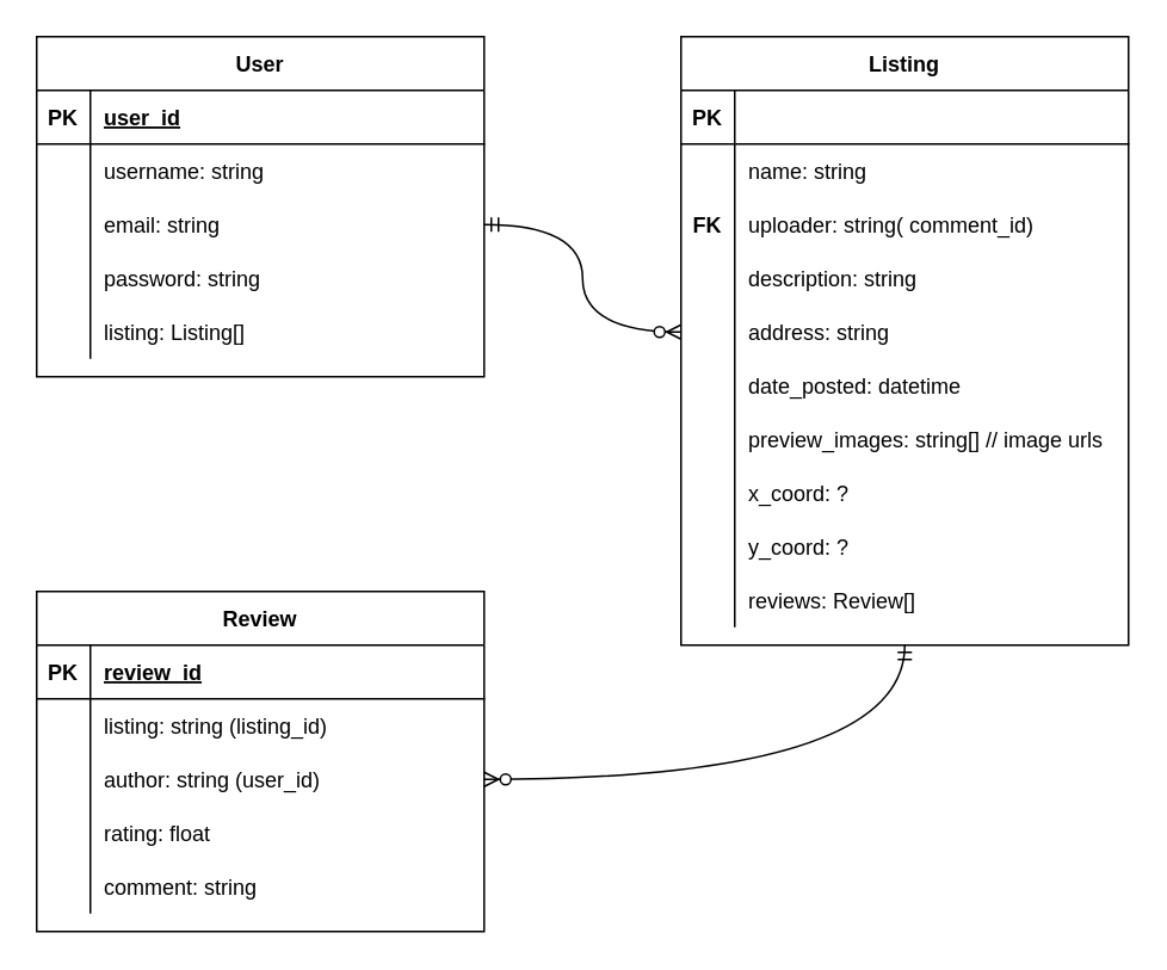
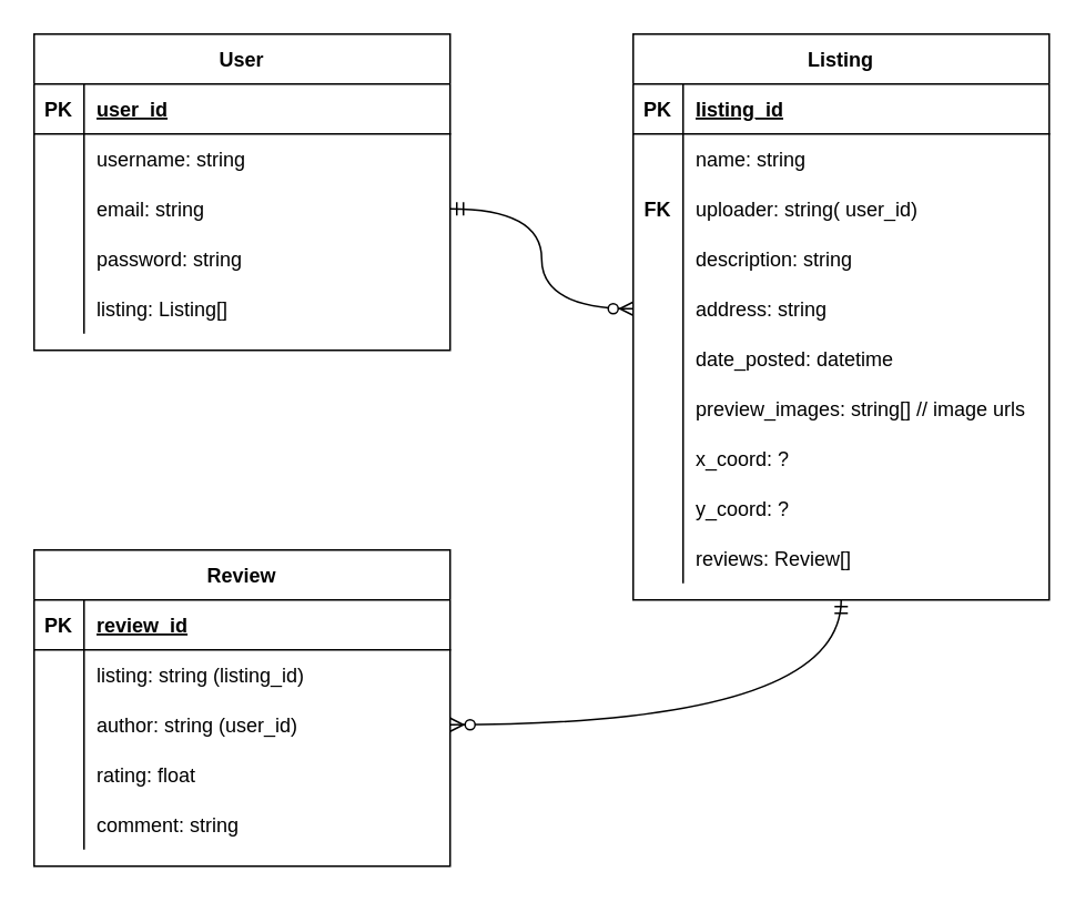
  <mxCell id="0" />
  <mxCell id="1" parent="0" />
  <mxCell id="2" style="edgeStyle=orthogonalEdgeStyle;curved=1;rounded=0;orthogonalLoop=1;jettySize=auto;html=1;exitX=0.5;exitY=1;exitDx=0;exitDy=0;entryX=1;entryY=0.5;entryDx=0;entryDy=0;startArrow=ERmandOne;startFill=0;endArrow=ERzeroToMany;endFill=1;" edge="1" parent="1" source="4" target="58"><mxGeometry relative="1" as="geometry" /></mxCell>
  <mxCell id="3" style="edgeStyle=orthogonalEdgeStyle;rounded=0;orthogonalLoop=1;jettySize=auto;html=1;exitX=0;exitY=0.5;exitDx=0;exitDy=0;entryX=1;entryY=0.5;entryDx=0;entryDy=0;curved=1;endArrow=ERmandOne;endFill=0;startArrow=ERzeroToMany;startFill=1;" edge="1" parent="1" source="17" target="42"><mxGeometry relative="1" as="geometry" /></mxCell>
  <mxCell id="4" value="Listing" style="shape=table;startSize=30;container=1;collapsible=1;childLayout=tableLayout;fixedRows=1;rowLines=0;fontStyle=1;align=center;resizeLast=1;" vertex="1" parent="1"><mxGeometry x="380" y="20" width="250" height="340" as="geometry" /></mxCell>
  <mxCell id="5" value="" style="shape=partialRectangle;collapsible=0;dropTarget=0;pointerEvents=0;fillColor=none;points=[[0,0.5],[1,0.5]];portConstraint=eastwest;top=0;left=0;right=0;bottom=1;" vertex="1" parent="4"><mxGeometry y="30" width="250" height="30" as="geometry" /></mxCell>
  <mxCell id="6" value="PK" style="shape=partialRectangle;overflow=hidden;connectable=0;fillColor=none;top=0;left=0;bottom=0;right=0;fontStyle=1;" vertex="1" parent="5"><mxGeometry width="30" height="30" as="geometry" /></mxCell>
+ <mxCell id="7" value="listing_id" style="shape=partialRectangle;overflow=hidden;connectable=0;fillColor=none;top=0;left=0;bottom=0;right=0;align=left;spacingLeft=6;fontStyle=5;" vertex="1" parent="5"><mxGeometry x="30" width="220" height="30" as="geometry" /></mxCell>
  <mxCell id="8" value="" style="shape=partialRectangle;collapsible=0;dropTarget=0;pointerEvents=0;fillColor=none;points=[[0,0.5],[1,0.5]];portConstraint=eastwest;top=0;left=0;right=0;bottom=0;" vertex="1" parent="4"><mxGeometry y="60" width="250" height="30" as="geometry" /></mxCell>
  <mxCell id="9" value="" style="shape=partialRectangle;overflow=hidden;connectable=0;fillColor=none;top=0;left=0;bottom=0;right=0;" vertex="1" parent="8"><mxGeometry width="30" height="30" as="geometry" /></mxCell>
  <mxCell id="10" value="name: string" style="shape=partialRectangle;overflow=hidden;connectable=0;fillColor=none;top=0;left=0;bottom=0;right=0;align=left;spacingLeft=6;" vertex="1" parent="8"><mxGeometry x="30" width="220" height="30" as="geometry" /></mxCell>
  <mxCell id="11" value="" style="shape=partialRectangle;collapsible=0;dropTarget=0;pointerEvents=0;fillColor=none;points=[[0,0.5],[1,0.5]];portConstraint=eastwest;top=0;left=0;right=0;bottom=0;" vertex="1" parent="4"><mxGeometry y="90" width="250" height="30" as="geometry" /></mxCell>
  <mxCell id="12" value="FK" style="shape=partialRectangle;overflow=hidden;connectable=0;fillColor=none;top=0;left=0;bottom=0;right=0;fontStyle=1" vertex="1" parent="11"><mxGeometry width="30" height="30" as="geometry" /></mxCell>
- <mxCell id="13" value="uploader: string( comment_id)" style="shape=partialRectangle;overflow=hidden;connectable=0;fillColor=none;top=0;left=0;bottom=0;right=0;align=left;spacingLeft=6;" vertex="1" parent="11"><mxGeometry x="30" width="220" height="30" as="geometry" /></mxCell>
+ <mxCell id="13" value="uploader: string( user_id)" style="shape=partialRectangle;overflow=hidden;connectable=0;fillColor=none;top=0;left=0;bottom=0;right=0;align=left;spacingLeft=6;" vertex="1" parent="11"><mxGeometry x="30" width="220" height="30" as="geometry" /></mxCell>
  <mxCell id="14" value="" style="shape=partialRectangle;collapsible=0;dropTarget=0;pointerEvents=0;fillColor=none;points=[[0,0.5],[1,0.5]];portConstraint=eastwest;top=0;left=0;right=0;bottom=0;" vertex="1" parent="4"><mxGeometry y="120" width="250" height="30" as="geometry" /></mxCell>
  <mxCell id="15" value="" style="shape=partialRectangle;overflow=hidden;connectable=0;fillColor=none;top=0;left=0;bottom=0;right=0;" vertex="1" parent="14"><mxGeometry width="30" height="30" as="geometry" /></mxCell>
  <mxCell id="16" value="description: string" style="shape=partialRectangle;overflow=hidden;connectable=0;fillColor=none;top=0;left=0;bottom=0;right=0;align=left;spacingLeft=6;" vertex="1" parent="14"><mxGeometry x="30" width="220" height="30" as="geometry" /></mxCell>
  <mxCell id="17" value="" style="shape=partialRectangle;collapsible=0;dropTarget=0;pointerEvents=0;fillColor=none;points=[[0,0.5],[1,0.5]];portConstraint=eastwest;top=0;left=0;right=0;bottom=0;" vertex="1" parent="4"><mxGeometry y="150" width="250" height="30" as="geometry" /></mxCell>
  <mxCell id="18" value="" style="shape=partialRectangle;overflow=hidden;connectable=0;fillColor=none;top=0;left=0;bottom=0;right=0;" vertex="1" parent="17"><mxGeometry width="30" height="30" as="geometry" /></mxCell>
  <mxCell id="19" value="address: string" style="shape=partialRectangle;overflow=hidden;connectable=0;fillColor=none;top=0;left=0;bottom=0;right=0;align=left;spacingLeft=6;" vertex="1" parent="17"><mxGeometry x="30" width="220" height="30" as="geometry" /></mxCell>
  <mxCell id="20" value="" style="shape=partialRectangle;collapsible=0;dropTarget=0;pointerEvents=0;fillColor=none;points=[[0,0.5],[1,0.5]];portConstraint=eastwest;top=0;left=0;right=0;bottom=0;" vertex="1" parent="4"><mxGeometry y="180" width="250" height="30" as="geometry" /></mxCell>
  <mxCell id="21" value="" style="shape=partialRectangle;overflow=hidden;connectable=0;fillColor=none;top=0;left=0;bottom=0;right=0;" vertex="1" parent="20"><mxGeometry width="30" height="30" as="geometry" /></mxCell>
  <mxCell id="22" value="date_posted: datetime" style="shape=partialRectangle;overflow=hidden;connectable=0;fillColor=none;top=0;left=0;bottom=0;right=0;align=left;spacingLeft=6;" vertex="1" parent="20"><mxGeometry x="30" width="220" height="30" as="geometry" /></mxCell>
  <mxCell id="23" value="" style="shape=partialRectangle;collapsible=0;dropTarget=0;pointerEvents=0;fillColor=none;points=[[0,0.5],[1,0.5]];portConstraint=eastwest;top=0;left=0;right=0;bottom=0;" vertex="1" parent="4"><mxGeometry y="210" width="250" height="30" as="geometry" /></mxCell>
  <mxCell id="24" value="" style="shape=partialRectangle;overflow=hidden;connectable=0;fillColor=none;top=0;left=0;bottom=0;right=0;" vertex="1" parent="23"><mxGeometry width="30" height="30" as="geometry" /></mxCell>
  <mxCell id="25" value="preview_images: string[] // image urls" style="shape=partialRectangle;overflow=hidden;connectable=0;fillColor=none;top=0;left=0;bottom=0;right=0;align=left;spacingLeft=6;" vertex="1" parent="23"><mxGeometry x="30" width="220" height="30" as="geometry" /></mxCell>
  <mxCell id="26" value="" style="shape=partialRectangle;collapsible=0;dropTarget=0;pointerEvents=0;fillColor=none;points=[[0,0.5],[1,0.5]];portConstraint=eastwest;top=0;left=0;right=0;bottom=0;" vertex="1" parent="4"><mxGeometry y="240" width="250" height="30" as="geometry" /></mxCell>
  <mxCell id="27" value="" style="shape=partialRectangle;overflow=hidden;connectable=0;fillColor=none;top=0;left=0;bottom=0;right=0;" vertex="1" parent="26"><mxGeometry width="30" height="30" as="geometry" /></mxCell>
  <mxCell id="28" value="x_coord: ?" style="shape=partialRectangle;overflow=hidden;connectable=0;fillColor=none;top=0;left=0;bottom=0;right=0;align=left;spacingLeft=6;" vertex="1" parent="26"><mxGeometry x="30" width="220" height="30" as="geometry" /></mxCell>
  <mxCell id="29" value="" style="shape=partialRectangle;collapsible=0;dropTarget=0;pointerEvents=0;fillColor=none;points=[[0,0.5],[1,0.5]];portConstraint=eastwest;top=0;left=0;right=0;bottom=0;" vertex="1" parent="4"><mxGeometry y="270" width="250" height="30" as="geometry" /></mxCell>
  <mxCell id="30" value="" style="shape=partialRectangle;overflow=hidden;connectable=0;fillColor=none;top=0;left=0;bottom=0;right=0;" vertex="1" parent="29"><mxGeometry width="30" height="30" as="geometry" /></mxCell>
  <mxCell id="31" value="y_coord: ?" style="shape=partialRectangle;overflow=hidden;connectable=0;fillColor=none;top=0;left=0;bottom=0;right=0;align=left;spacingLeft=6;" vertex="1" parent="29"><mxGeometry x="30" width="220" height="30" as="geometry" /></mxCell>
  <mxCell id="32" value="" style="shape=partialRectangle;collapsible=0;dropTarget=0;pointerEvents=0;fillColor=none;points=[[0,0.5],[1,0.5]];portConstraint=eastwest;top=0;left=0;right=0;bottom=0;" vertex="1" parent="4"><mxGeometry y="300" width="250" height="30" as="geometry" /></mxCell>
  <mxCell id="33" value="" style="shape=partialRectangle;overflow=hidden;connectable=0;fillColor=none;top=0;left=0;bottom=0;right=0;" vertex="1" parent="32"><mxGeometry width="30" height="30" as="geometry" /></mxCell>
  <mxCell id="34" value="reviews: Review[]" style="shape=partialRectangle;overflow=hidden;connectable=0;fillColor=none;top=0;left=0;bottom=0;right=0;align=left;spacingLeft=6;" vertex="1" parent="32"><mxGeometry x="30" width="220" height="30" as="geometry" /></mxCell>
  <mxCell id="35" value="User" style="shape=table;startSize=30;container=1;collapsible=1;childLayout=tableLayout;fixedRows=1;rowLines=0;fontStyle=1;align=center;resizeLast=1;" parent="1" vertex="1"><mxGeometry x="20" y="20" width="250" height="190" as="geometry" /></mxCell>
  <mxCell id="36" value="" style="shape=partialRectangle;collapsible=0;dropTarget=0;pointerEvents=0;fillColor=none;points=[[0,0.5],[1,0.5]];portConstraint=eastwest;top=0;left=0;right=0;bottom=1;" parent="35" vertex="1"><mxGeometry y="30" width="250" height="30" as="geometry" /></mxCell>
  <mxCell id="37" value="PK" style="shape=partialRectangle;overflow=hidden;connectable=0;fillColor=none;top=0;left=0;bottom=0;right=0;fontStyle=1;" parent="36" vertex="1"><mxGeometry width="30" height="30" as="geometry" /></mxCell>
  <mxCell id="38" value="user_id" style="shape=partialRectangle;overflow=hidden;connectable=0;fillColor=none;top=0;left=0;bottom=0;right=0;align=left;spacingLeft=6;fontStyle=5;" parent="36" vertex="1"><mxGeometry x="30" width="220" height="30" as="geometry" /></mxCell>
  <mxCell id="39" value="" style="shape=partialRectangle;collapsible=0;dropTarget=0;pointerEvents=0;fillColor=none;points=[[0,0.5],[1,0.5]];portConstraint=eastwest;top=0;left=0;right=0;bottom=0;" parent="35" vertex="1"><mxGeometry y="60" width="250" height="30" as="geometry" /></mxCell>
  <mxCell id="40" value="" style="shape=partialRectangle;overflow=hidden;connectable=0;fillColor=none;top=0;left=0;bottom=0;right=0;" parent="39" vertex="1"><mxGeometry width="30" height="30" as="geometry" /></mxCell>
  <mxCell id="41" value="username: string" style="shape=partialRectangle;overflow=hidden;connectable=0;fillColor=none;top=0;left=0;bottom=0;right=0;align=left;spacingLeft=6;" parent="39" vertex="1"><mxGeometry x="30" width="220" height="30" as="geometry" /></mxCell>
  <mxCell id="42" value="" style="shape=partialRectangle;collapsible=0;dropTarget=0;pointerEvents=0;fillColor=none;points=[[0,0.5],[1,0.5]];portConstraint=eastwest;top=0;left=0;right=0;bottom=0;" vertex="1" parent="35"><mxGeometry y="90" width="250" height="30" as="geometry" /></mxCell>
  <mxCell id="43" value="" style="shape=partialRectangle;overflow=hidden;connectable=0;fillColor=none;top=0;left=0;bottom=0;right=0;" vertex="1" parent="42"><mxGeometry width="30" height="30" as="geometry" /></mxCell>
  <mxCell id="44" value="email: string" style="shape=partialRectangle;overflow=hidden;connectable=0;fillColor=none;top=0;left=0;bottom=0;right=0;align=left;spacingLeft=6;" vertex="1" parent="42"><mxGeometry x="30" width="220" height="30" as="geometry" /></mxCell>
  <mxCell id="45" value="" style="shape=partialRectangle;collapsible=0;dropTarget=0;pointerEvents=0;fillColor=none;points=[[0,0.5],[1,0.5]];portConstraint=eastwest;top=0;left=0;right=0;bottom=0;" vertex="1" parent="35"><mxGeometry y="120" width="250" height="30" as="geometry" /></mxCell>
  <mxCell id="46" value="" style="shape=partialRectangle;overflow=hidden;connectable=0;fillColor=none;top=0;left=0;bottom=0;right=0;" vertex="1" parent="45"><mxGeometry width="30" height="30" as="geometry" /></mxCell>
  <mxCell id="47" value="password: string" style="shape=partialRectangle;overflow=hidden;connectable=0;fillColor=none;top=0;left=0;bottom=0;right=0;align=left;spacingLeft=6;" vertex="1" parent="45"><mxGeometry x="30" width="220" height="30" as="geometry" /></mxCell>
  <mxCell id="48" value="" style="shape=partialRectangle;collapsible=0;dropTarget=0;pointerEvents=0;fillColor=none;points=[[0,0.5],[1,0.5]];portConstraint=eastwest;top=0;left=0;right=0;bottom=0;" vertex="1" parent="35"><mxGeometry y="150" width="250" height="30" as="geometry" /></mxCell>
  <mxCell id="49" value="" style="shape=partialRectangle;overflow=hidden;connectable=0;fillColor=none;top=0;left=0;bottom=0;right=0;" vertex="1" parent="48"><mxGeometry width="30" height="30" as="geometry" /></mxCell>
  <mxCell id="50" value="listing: Listing[]" style="shape=partialRectangle;overflow=hidden;connectable=0;fillColor=none;top=0;left=0;bottom=0;right=0;align=left;spacingLeft=6;" vertex="1" parent="48"><mxGeometry x="30" width="220" height="30" as="geometry" /></mxCell>
  <mxCell id="51" value="Review" style="shape=table;startSize=30;container=1;collapsible=1;childLayout=tableLayout;fixedRows=1;rowLines=0;fontStyle=1;align=center;resizeLast=1;" vertex="1" parent="1"><mxGeometry x="20" y="330" width="250" height="190" as="geometry" /></mxCell>
  <mxCell id="52" value="" style="shape=partialRectangle;collapsible=0;dropTarget=0;pointerEvents=0;fillColor=none;points=[[0,0.5],[1,0.5]];portConstraint=eastwest;top=0;left=0;right=0;bottom=1;" vertex="1" parent="51"><mxGeometry y="30" width="250" height="30" as="geometry" /></mxCell>
  <mxCell id="53" value="PK" style="shape=partialRectangle;overflow=hidden;connectable=0;fillColor=none;top=0;left=0;bottom=0;right=0;fontStyle=1;" vertex="1" parent="52"><mxGeometry width="30" height="30" as="geometry" /></mxCell>
  <mxCell id="54" value="review_id" style="shape=partialRectangle;overflow=hidden;connectable=0;fillColor=none;top=0;left=0;bottom=0;right=0;align=left;spacingLeft=6;fontStyle=5;" vertex="1" parent="52"><mxGeometry x="30" width="220" height="30" as="geometry" /></mxCell>
  <mxCell id="55" value="" style="shape=partialRectangle;collapsible=0;dropTarget=0;pointerEvents=0;fillColor=none;points=[[0,0.5],[1,0.5]];portConstraint=eastwest;top=0;left=0;right=0;bottom=0;" vertex="1" parent="51"><mxGeometry y="60" width="250" height="30" as="geometry" /></mxCell>
  <mxCell id="56" value="" style="shape=partialRectangle;overflow=hidden;connectable=0;fillColor=none;top=0;left=0;bottom=0;right=0;" vertex="1" parent="55"><mxGeometry width="30" height="30" as="geometry" /></mxCell>
  <mxCell id="57" value="listing: string (listing_id)" style="shape=partialRectangle;overflow=hidden;connectable=0;fillColor=none;top=0;left=0;bottom=0;right=0;align=left;spacingLeft=6;" vertex="1" parent="55"><mxGeometry x="30" width="220" height="30" as="geometry" /></mxCell>
  <mxCell id="58" value="" style="shape=partialRectangle;collapsible=0;dropTarget=0;pointerEvents=0;fillColor=none;points=[[0,0.5],[1,0.5]];portConstraint=eastwest;top=0;left=0;right=0;bottom=0;" vertex="1" parent="51"><mxGeometry y="90" width="250" height="30" as="geometry" /></mxCell>
  <mxCell id="59" value="" style="shape=partialRectangle;overflow=hidden;connectable=0;fillColor=none;top=0;left=0;bottom=0;right=0;" vertex="1" parent="58"><mxGeometry width="30" height="30" as="geometry" /></mxCell>
  <mxCell id="60" value="author: string (user_id)" style="shape=partialRectangle;overflow=hidden;connectable=0;fillColor=none;top=0;left=0;bottom=0;right=0;align=left;spacingLeft=6;" vertex="1" parent="58"><mxGeometry x="30" width="220" height="30" as="geometry" /></mxCell>
  <mxCell id="61" value="" style="shape=partialRectangle;collapsible=0;dropTarget=0;pointerEvents=0;fillColor=none;points=[[0,0.5],[1,0.5]];portConstraint=eastwest;top=0;left=0;right=0;bottom=0;" vertex="1" parent="51"><mxGeometry y="120" width="250" height="30" as="geometry" /></mxCell>
  <mxCell id="62" value="" style="shape=partialRectangle;overflow=hidden;connectable=0;fillColor=none;top=0;left=0;bottom=0;right=0;" vertex="1" parent="61"><mxGeometry width="30" height="30" as="geometry" /></mxCell>
  <mxCell id="63" value="rating: float" style="shape=partialRectangle;overflow=hidden;connectable=0;fillColor=none;top=0;left=0;bottom=0;right=0;align=left;spacingLeft=6;" vertex="1" parent="61"><mxGeometry x="30" width="220" height="30" as="geometry" /></mxCell>
  <mxCell id="64" value="" style="shape=partialRectangle;collapsible=0;dropTarget=0;pointerEvents=0;fillColor=none;points=[[0,0.5],[1,0.5]];portConstraint=eastwest;top=0;left=0;right=0;bottom=0;" vertex="1" parent="51"><mxGeometry y="150" width="250" height="30" as="geometry" /></mxCell>
  <mxCell id="65" value="" style="shape=partialRectangle;overflow=hidden;connectable=0;fillColor=none;top=0;left=0;bottom=0;right=0;" vertex="1" parent="64"><mxGeometry width="30" height="30" as="geometry" /></mxCell>
  <mxCell id="66" value="comment: string" style="shape=partialRectangle;overflow=hidden;connectable=0;fillColor=none;top=0;left=0;bottom=0;right=0;align=left;spacingLeft=6;" vertex="1" parent="64"><mxGeometry x="30" width="220" height="30" as="geometry" /></mxCell>
